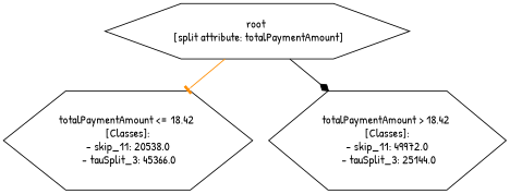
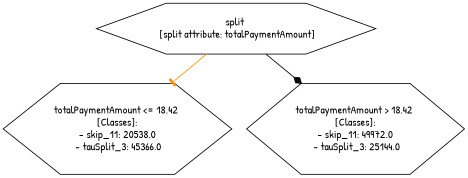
  digraph {
    fontname="Patrick Hand"
    node [shape=hexagon fontname="Patrick Hand"]
    edge [fontname="Patrick Hand"]
-   n1 [label="root \n [split attribute: totalPaymentAmount]"]
+   n1 [label="split \n [split attribute: totalPaymentAmount]"]
    n2 [label="totalPaymentAmount <= 18.42 \n [Classes]: \n - skip_11: 20538.0 \n - tauSplit_3: 45366.0"]
    n3 [label="totalPaymentAmount > 18.42 \n [Classes]: \n - skip_11: 49972.0 \n - tauSplit_3: 25144.0"]
    n1 -> n2 [color=darkorange arrowhead=tee]
    n1 -> n3 [color=black arrowhead=diamond]
  }
